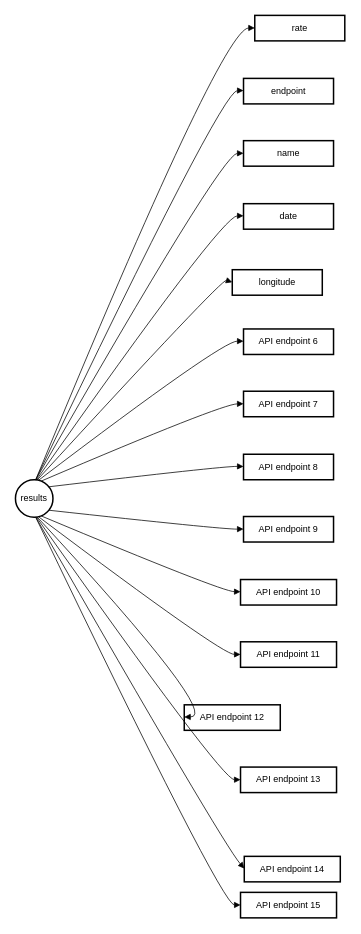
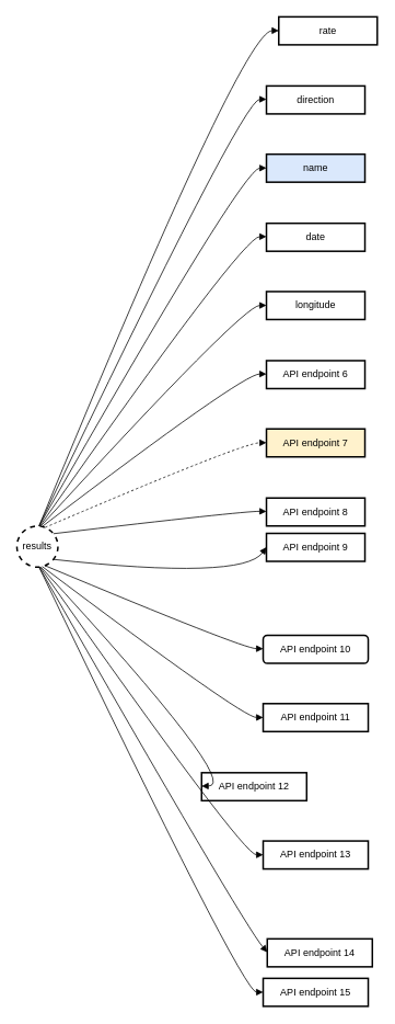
  <mxCell id="0" />
  <mxCell id="1" parent="0" />
- <mxCell id="2" value="results" style="ellipse;aspect=fixed;strokeWidth=2;whiteSpace=wrap;" parent="1" vertex="1"><mxGeometry x="20" y="639" width="50" height="50" as="geometry" /></mxCell>
+ <mxCell id="2" value="results" style="ellipse;aspect=fixed;strokeWidth=2;whiteSpace=wrap;dashed=1;" parent="1" vertex="1"><mxGeometry x="20" y="639" width="50" height="50" as="geometry" /></mxCell>
  <mxCell id="3" value="rate" style="whiteSpace=wrap;strokeWidth=2;" parent="1" vertex="1"><mxGeometry x="339" y="20" width="120" height="34" as="geometry" /></mxCell>
- <mxCell id="4" value="endpoint" style="whiteSpace=wrap;strokeWidth=2;" parent="1" vertex="1"><mxGeometry x="324" y="104" width="120" height="34" as="geometry" /></mxCell>
- <mxCell id="5" value="name" style="whiteSpace=wrap;strokeWidth=2;" parent="1" vertex="1"><mxGeometry x="324" y="187" width="120" height="34" as="geometry" /></mxCell>
+ <mxCell id="4" value="direction" style="whiteSpace=wrap;strokeWidth=2;" parent="1" vertex="1"><mxGeometry x="324" y="104" width="120" height="34" as="geometry" /></mxCell>
+ <mxCell id="5" value="name" style="whiteSpace=wrap;strokeWidth=2;fillColor=#dae8fc;" parent="1" vertex="1"><mxGeometry x="324" y="187" width="120" height="34" as="geometry" /></mxCell>
  <mxCell id="6" value="date" style="whiteSpace=wrap;strokeWidth=2;" parent="1" vertex="1"><mxGeometry x="324" y="271" width="120" height="34" as="geometry" /></mxCell>
- <mxCell id="7" value="longitude" style="whiteSpace=wrap;strokeWidth=2;" parent="1" vertex="1"><mxGeometry x="309" y="359" width="120" height="34" as="geometry" /></mxCell>
+ <mxCell id="7" value="longitude" style="whiteSpace=wrap;strokeWidth=2;" parent="1" vertex="1"><mxGeometry x="324" y="354" width="120" height="34" as="geometry" /></mxCell>
  <mxCell id="8" value="API endpoint 6" style="whiteSpace=wrap;strokeWidth=2;" parent="1" vertex="1"><mxGeometry x="324" y="438" width="120" height="34" as="geometry" /></mxCell>
- <mxCell id="9" value="API endpoint 7" style="whiteSpace=wrap;strokeWidth=2;" parent="1" vertex="1"><mxGeometry x="324" y="521" width="120" height="34" as="geometry" /></mxCell>
+ <mxCell id="9" value="API endpoint 7" style="whiteSpace=wrap;strokeWidth=2;fillColor=#fff2cc;" parent="1" vertex="1"><mxGeometry x="324" y="521" width="120" height="34" as="geometry" /></mxCell>
  <mxCell id="10" value="API endpoint 8" style="whiteSpace=wrap;strokeWidth=2;" parent="1" vertex="1"><mxGeometry x="324" y="605" width="120" height="34" as="geometry" /></mxCell>
- <mxCell id="11" value="API endpoint 9" style="whiteSpace=wrap;strokeWidth=2;" parent="1" vertex="1"><mxGeometry x="324" y="688" width="120" height="34" as="geometry" /></mxCell>
- <mxCell id="12" value="API endpoint 10" style="whiteSpace=wrap;strokeWidth=2;" parent="1" vertex="1"><mxGeometry x="320" y="772" width="128" height="34" as="geometry" /></mxCell>
+ <mxCell id="11" value="API endpoint 9" style="whiteSpace=wrap;strokeWidth=2;" parent="1" vertex="1"><mxGeometry x="324" y="648" width="120" height="34" as="geometry" /></mxCell>
+ <mxCell id="12" value="API endpoint 10" style="whiteSpace=wrap;strokeWidth=2;rounded=1;" parent="1" vertex="1"><mxGeometry x="320" y="772" width="128" height="34" as="geometry" /></mxCell>
  <mxCell id="13" value="API endpoint 11" style="whiteSpace=wrap;strokeWidth=2;" parent="1" vertex="1"><mxGeometry x="320" y="855" width="128" height="34" as="geometry" /></mxCell>
  <mxCell id="14" value="API endpoint 12" style="whiteSpace=wrap;strokeWidth=2;" parent="1" vertex="1"><mxGeometry x="245" y="939" width="128" height="34" as="geometry" /></mxCell>
  <mxCell id="15" value="API endpoint 13" style="whiteSpace=wrap;strokeWidth=2;" parent="1" vertex="1"><mxGeometry x="320" y="1022" width="128" height="34" as="geometry" /></mxCell>
  <mxCell id="16" value="API endpoint 14" style="whiteSpace=wrap;strokeWidth=2;" parent="1" vertex="1"><mxGeometry x="325" y="1141" width="128" height="34" as="geometry" /></mxCell>
  <mxCell id="17" value="API endpoint 15" style="whiteSpace=wrap;strokeWidth=2;" parent="1" vertex="1"><mxGeometry x="320" y="1189" width="128" height="34" as="geometry" /></mxCell>
  <mxCell id="18" value="" style="curved=1;startArrow=none;endArrow=block;exitX=0.542;exitY=-0.002;entryX=0.003;entryY=0.493;" parent="1" source="2" target="3" edge="1"><mxGeometry relative="1" as="geometry"><Array as="points"><mxPoint x="295" y="37" /></Array></mxGeometry></mxCell>
  <mxCell id="19" value="" style="curved=1;startArrow=none;endArrow=block;exitX=0.548;exitY=-0.002;entryX=0.003;entryY=0.478;" parent="1" source="2" target="4" edge="1"><mxGeometry relative="1" as="geometry"><Array as="points"><mxPoint x="295" y="120" /></Array></mxGeometry></mxCell>
  <mxCell id="20" value="" style="curved=1;startArrow=none;endArrow=block;exitX=0.556;exitY=-0.002;entryX=0.003;entryY=0.493;" parent="1" source="2" target="5" edge="1"><mxGeometry relative="1" as="geometry"><Array as="points"><mxPoint x="295" y="204" /></Array></mxGeometry></mxCell>
  <mxCell id="21" value="" style="curved=1;startArrow=none;endArrow=block;exitX=0.569;exitY=-0.002;entryX=0.003;entryY=0.478;" parent="1" source="2" target="6" edge="1"><mxGeometry relative="1" as="geometry"><Array as="points"><mxPoint x="295" y="287" /></Array></mxGeometry></mxCell>
  <mxCell id="22" value="" style="curved=1;startArrow=none;endArrow=block;exitX=0.588;exitY=-0.002;entryX=0.003;entryY=0.493;" parent="1" source="2" target="7" edge="1"><mxGeometry relative="1" as="geometry"><Array as="points"><mxPoint x="295" y="371" /></Array></mxGeometry></mxCell>
  <mxCell id="23" value="" style="curved=1;startArrow=none;endArrow=block;exitX=0.622;exitY=-0.002;entryX=0.003;entryY=0.478;" parent="1" source="2" target="8" edge="1"><mxGeometry relative="1" as="geometry"><Array as="points"><mxPoint x="295" y="454" /></Array></mxGeometry></mxCell>
- <mxCell id="24" value="" style="curved=1;startArrow=none;endArrow=block;exitX=0.702;exitY=-0.002;entryX=0.003;entryY=0.493;" parent="1" source="2" target="9" edge="1"><mxGeometry relative="1" as="geometry"><Array as="points"><mxPoint x="295" y="538" /></Array></mxGeometry></mxCell>
+ <mxCell id="24" value="" style="curved=1;startArrow=none;endArrow=block;exitX=0.702;exitY=-0.002;entryX=0.003;entryY=0.493;dashed=1;" parent="1" source="2" target="9" edge="1"><mxGeometry relative="1" as="geometry"><Array as="points"><mxPoint x="295" y="538" /></Array></mxGeometry></mxCell>
  <mxCell id="25" value="" style="curved=1;startArrow=none;endArrow=block;exitX=1.003;exitY=0.082;entryX=0.003;entryY=0.478;" parent="1" source="2" target="10" edge="1"><mxGeometry relative="1" as="geometry"><Array as="points"><mxPoint x="295" y="621" /></Array></mxGeometry></mxCell>
  <mxCell id="26" value="" style="curved=1;startArrow=none;endArrow=block;exitX=1.003;exitY=0.918;entryX=0.003;entryY=0.493;" parent="1" source="2" target="11" edge="1"><mxGeometry relative="1" as="geometry"><Array as="points"><mxPoint x="295" y="705" /></Array></mxGeometry></mxCell>
  <mxCell id="27" value="" style="curved=1;startArrow=none;endArrow=block;exitX=0.702;exitY=1.002;entryX=0.001;entryY=0.478;" parent="1" source="2" target="12" edge="1"><mxGeometry relative="1" as="geometry"><Array as="points"><mxPoint x="295" y="788" /></Array></mxGeometry></mxCell>
  <mxCell id="28" value="" style="curved=1;startArrow=none;endArrow=block;exitX=0.622;exitY=1.002;entryX=0.002;entryY=0.493;" parent="1" source="2" target="13" edge="1"><mxGeometry relative="1" as="geometry"><Array as="points"><mxPoint x="295" y="872" /></Array></mxGeometry></mxCell>
  <mxCell id="29" value="" style="curved=1;startArrow=none;endArrow=block;exitX=0.588;exitY=1.002;entryX=0.002;entryY=0.478;" parent="1" source="2" target="14" edge="1"><mxGeometry relative="1" as="geometry"><Array as="points"><mxPoint x="295" y="955" /></Array></mxGeometry></mxCell>
  <mxCell id="30" value="" style="curved=1;startArrow=none;endArrow=block;exitX=0.569;exitY=1.002;entryX=0.002;entryY=0.493;" parent="1" source="2" target="15" edge="1"><mxGeometry relative="1" as="geometry"><Array as="points"><mxPoint x="295" y="1039" /></Array></mxGeometry></mxCell>
  <mxCell id="31" value="" style="curved=1;startArrow=none;endArrow=block;exitX=0.556;exitY=1.002;entryX=0.001;entryY=0.478;" parent="1" source="2" target="16" edge="1"><mxGeometry relative="1" as="geometry"><Array as="points"><mxPoint x="295" y="1122" /></Array></mxGeometry></mxCell>
  <mxCell id="32" value="" style="curved=1;startArrow=none;endArrow=block;exitX=0.548;exitY=1.002;entryX=0.002;entryY=0.493;" parent="1" source="2" target="17" edge="1"><mxGeometry relative="1" as="geometry"><Array as="points"><mxPoint x="295" y="1206" /></Array></mxGeometry></mxCell>
